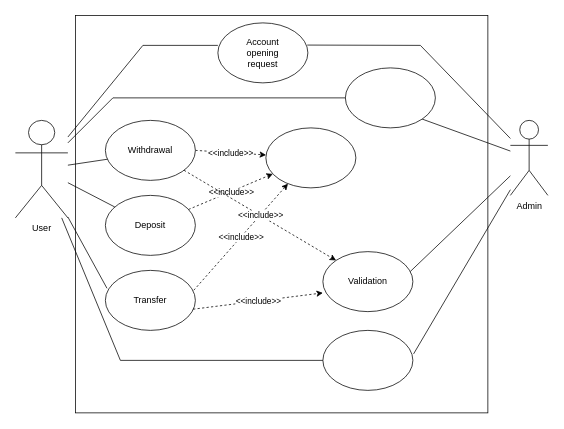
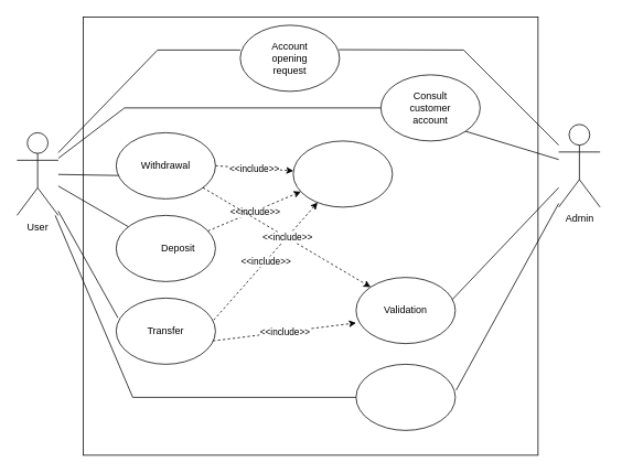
  <mxCell id="0" />
  <mxCell id="1" parent="0" />
  <mxCell id="2" value="" style="group" vertex="1" connectable="0" parent="1"><mxGeometry x="460" y="90" width="120" height="80" as="geometry" /></mxCell>
  <mxCell id="3" value="" style="ellipse;whiteSpace=wrap;html=1;" vertex="1" parent="2"><mxGeometry width="120" height="80" as="geometry" /></mxCell>
- <mxCell id="5" value="Admin" style="shape=umlActor;verticalLabelPosition=bottom;verticalAlign=top;html=1;outlineConnect=0;" vertex="1" parent="1"><mxGeometry x="680" y="160" width="50" height="100" as="geometry" /></mxCell>
+ <mxCell id="4" value="Consult customer account" style="text;html=1;strokeColor=none;fillColor=none;align=center;verticalAlign=middle;whiteSpace=wrap;rounded=0;" vertex="1" parent="2"><mxGeometry x="30" y="25" width="60" height="30" as="geometry" /></mxCell>
+ <mxCell id="5" value="Admin" style="shape=umlActor;verticalLabelPosition=bottom;verticalAlign=top;html=1;outlineConnect=0;" vertex="1" parent="1"><mxGeometry x="675" y="150" width="50" height="100" as="geometry" /></mxCell>
  <mxCell id="6" value="" style="group" vertex="1" connectable="0" parent="1"><mxGeometry x="290" y="30" width="120" height="80" as="geometry" /></mxCell>
  <mxCell id="7" value="" style="ellipse;whiteSpace=wrap;html=1;" vertex="1" parent="6"><mxGeometry width="120" height="80" as="geometry" /></mxCell>
  <mxCell id="8" value="Account opening request" style="text;html=1;strokeColor=none;fillColor=none;align=center;verticalAlign=middle;whiteSpace=wrap;rounded=0;" vertex="1" parent="6"><mxGeometry x="30" y="25" width="60" height="30" as="geometry" /></mxCell>
- <mxCell id="9" value="User" style="shape=umlActor;verticalLabelPosition=bottom;verticalAlign=top;html=1;outlineConnect=0;" vertex="1" parent="1"><mxGeometry x="20" y="160" width="70" height="130" as="geometry" /></mxCell>
+ <mxCell id="9" value="User" style="shape=umlActor;verticalLabelPosition=bottom;verticalAlign=top;html=1;outlineConnect=0;" vertex="1" parent="1"><mxGeometry x="20" y="160" width="50" height="100" as="geometry" /></mxCell>
  <mxCell id="10" value="" style="endArrow=none;html=1;rounded=0;endFill=0;" edge="1" parent="1" source="9"><mxGeometry width="50" height="50" relative="1" as="geometry"><mxPoint x="30" y="100" as="sourcePoint" /><mxPoint x="290" y="60" as="targetPoint" /><Array as="points"><mxPoint x="190" y="60" /></Array></mxGeometry></mxCell>
  <mxCell id="11" value="" style="endArrow=none;html=1;rounded=0;entryX=0.026;entryY=0.647;entryDx=0;entryDy=0;entryPerimeter=0;endFill=0;" edge="1" parent="1" source="9" target="32"><mxGeometry width="50" height="50" relative="1" as="geometry"><mxPoint x="80" y="140" as="sourcePoint" /><mxPoint x="130" y="90" as="targetPoint" /></mxGeometry></mxCell>
  <mxCell id="12" value="" style="endArrow=none;html=1;rounded=0;endFill=0;" edge="1" parent="1" source="9" target="29"><mxGeometry width="50" height="50" relative="1" as="geometry"><mxPoint x="80" y="201.362" as="sourcePoint" /><mxPoint x="133.12" y="161.76" as="targetPoint" /></mxGeometry></mxCell>
  <mxCell id="13" value="" style="endArrow=none;html=1;rounded=0;entryX=0.018;entryY=0.299;entryDx=0;entryDy=0;entryPerimeter=0;endFill=0;" edge="1" parent="1" source="9" target="30"><mxGeometry width="50" height="50" relative="1" as="geometry"><mxPoint x="90" y="211.362" as="sourcePoint" /><mxPoint x="143.12" y="171.76" as="targetPoint" /></mxGeometry></mxCell>
  <mxCell id="14" value="" style="endArrow=none;html=1;rounded=0;endFill=0;exitX=0.993;exitY=0.37;exitDx=0;exitDy=0;exitPerimeter=0;" edge="1" parent="1" source="7" target="5"><mxGeometry width="50" height="50" relative="1" as="geometry"><mxPoint x="100" y="221.362" as="sourcePoint" /><mxPoint x="153.12" y="181.76" as="targetPoint" /><Array as="points"><mxPoint x="560" y="60" /></Array></mxGeometry></mxCell>
  <mxCell id="15" value="" style="endArrow=none;html=1;rounded=0;entryX=0;entryY=0.5;entryDx=0;entryDy=0;endFill=0;" edge="1" parent="1" source="9" target="3"><mxGeometry width="50" height="50" relative="1" as="geometry"><mxPoint x="110" y="231.362" as="sourcePoint" /><mxPoint x="163.12" y="191.76" as="targetPoint" /><Array as="points"><mxPoint x="150" y="130" /></Array></mxGeometry></mxCell>
  <mxCell id="16" value="" style="endArrow=classic;html=1;rounded=0;exitX=0.982;exitY=0.332;exitDx=0;exitDy=0;exitPerimeter=0;dashed=1;" edge="1" parent="1" source="30" target="19"><mxGeometry relative="1" as="geometry"><mxPoint x="281.4" y="360.88" as="sourcePoint" /><mxPoint x="360" y="250" as="targetPoint" /></mxGeometry></mxCell>
  <mxCell id="17" value="&amp;lt;&amp;lt;include&amp;gt;&amp;gt;" style="edgeLabel;resizable=0;html=1;align=center;verticalAlign=middle;" connectable="0" vertex="1" parent="16"><mxGeometry relative="1" as="geometry" /></mxCell>
  <mxCell id="18" value="" style="group" vertex="1" connectable="0" parent="1"><mxGeometry x="354" y="170" width="120" height="80" as="geometry" /></mxCell>
  <mxCell id="19" value="" style="ellipse;whiteSpace=wrap;html=1;" vertex="1" parent="18"><mxGeometry width="120" height="80" as="geometry" /></mxCell>
  <mxCell id="20" value="" style="endArrow=classic;html=1;rounded=0;exitX=1;exitY=0.5;exitDx=0;exitDy=0;dashed=1;" edge="1" parent="1" source="32" target="19"><mxGeometry relative="1" as="geometry"><mxPoint x="200" y="230" as="sourcePoint" /><mxPoint x="300" y="230" as="targetPoint" /></mxGeometry></mxCell>
  <mxCell id="21" value="&amp;lt;&amp;lt;include&amp;gt;&amp;gt;" style="edgeLabel;resizable=0;html=1;align=center;verticalAlign=middle;" connectable="0" vertex="1" parent="20"><mxGeometry relative="1" as="geometry" /></mxCell>
  <mxCell id="22" value="" style="endArrow=classic;html=1;rounded=0;dashed=1;" edge="1" parent="1" source="29" target="19"><mxGeometry relative="1" as="geometry"><mxPoint x="240" y="230" as="sourcePoint" /><mxPoint x="380" y="258" as="targetPoint" /></mxGeometry></mxCell>
  <mxCell id="23" value="&amp;lt;&amp;lt;include&amp;gt;&amp;gt;" style="edgeLabel;resizable=0;html=1;align=center;verticalAlign=middle;" connectable="0" vertex="1" parent="22"><mxGeometry relative="1" as="geometry" /></mxCell>
  <mxCell id="24" value="" style="group" vertex="1" connectable="0" parent="1"><mxGeometry x="430" y="335" width="120" height="80" as="geometry" /></mxCell>
  <mxCell id="25" value="" style="ellipse;whiteSpace=wrap;html=1;" vertex="1" parent="24"><mxGeometry width="120" height="80" as="geometry" /></mxCell>
  <mxCell id="26" value="Validation" style="text;html=1;strokeColor=none;fillColor=none;align=center;verticalAlign=middle;whiteSpace=wrap;rounded=0;" vertex="1" parent="24"><mxGeometry x="30" y="25" width="60" height="30" as="geometry" /></mxCell>
  <mxCell id="27" value="" style="group" vertex="1" connectable="0" parent="1"><mxGeometry x="430" y="440" width="120" height="80" as="geometry" /></mxCell>
  <mxCell id="28" value="" style="ellipse;whiteSpace=wrap;html=1;" vertex="1" parent="27"><mxGeometry width="120" height="80" as="geometry" /></mxCell>
  <mxCell id="29" value="" style="ellipse;whiteSpace=wrap;html=1;" vertex="1" parent="1"><mxGeometry x="140" y="260" width="120" height="80" as="geometry" /></mxCell>
  <mxCell id="30" value="" style="ellipse;whiteSpace=wrap;html=1;" vertex="1" parent="1"><mxGeometry x="140" y="360" width="120" height="80" as="geometry" /></mxCell>
  <mxCell id="31" value="Transfer" style="text;html=1;strokeColor=none;fillColor=none;align=center;verticalAlign=middle;whiteSpace=wrap;rounded=0;" vertex="1" parent="1"><mxGeometry x="170" y="385" width="60" height="30" as="geometry" /></mxCell>
  <mxCell id="32" value="" style="ellipse;whiteSpace=wrap;html=1;" vertex="1" parent="1"><mxGeometry x="140" y="160" width="120" height="80" as="geometry" /></mxCell>
  <mxCell id="33" value="Withdrawal" style="text;html=1;strokeColor=none;fillColor=none;align=center;verticalAlign=middle;whiteSpace=wrap;rounded=0;" vertex="1" parent="1"><mxGeometry x="170" y="185" width="60" height="30" as="geometry" /></mxCell>
- <mxCell id="34" value="Deposit" style="text;html=1;strokeColor=none;fillColor=none;align=center;verticalAlign=middle;whiteSpace=wrap;rounded=0;" vertex="1" parent="1"><mxGeometry x="170" y="285" width="60" height="30" as="geometry" /></mxCell>
+ <mxCell id="34" value="Deposit" style="text;html=1;strokeColor=none;fillColor=none;align=center;verticalAlign=middle;whiteSpace=wrap;rounded=0;" vertex="1" parent="1"><mxGeometry x="185" y="285" width="60" height="30" as="geometry" /></mxCell>
  <mxCell id="35" value="" style="endArrow=none;html=1;rounded=0;entryX=1.008;entryY=0.392;entryDx=0;entryDy=0;entryPerimeter=0;endFill=0;" edge="1" parent="1" source="5" target="28"><mxGeometry width="50" height="50" relative="1" as="geometry"><mxPoint x="90" y="274.751" as="sourcePoint" /><mxPoint x="162.16" y="403.92" as="targetPoint" /></mxGeometry></mxCell>
  <mxCell id="36" value="" style="endArrow=none;html=1;rounded=0;endFill=0;exitX=0.971;exitY=0.332;exitDx=0;exitDy=0;exitPerimeter=0;" edge="1" parent="1" source="25" target="5"><mxGeometry width="50" height="50" relative="1" as="geometry"><mxPoint x="100" y="284.751" as="sourcePoint" /><mxPoint x="172.16" y="413.92" as="targetPoint" /></mxGeometry></mxCell>
  <mxCell id="37" value="" style="endArrow=none;html=1;rounded=0;endFill=0;" edge="1" parent="1" source="9" target="28"><mxGeometry width="50" height="50" relative="1" as="geometry"><mxPoint x="110" y="294.751" as="sourcePoint" /><mxPoint x="182.16" y="423.92" as="targetPoint" /><Array as="points"><mxPoint x="160" y="480" /></Array></mxGeometry></mxCell>
  <mxCell id="38" value="" style="endArrow=classic;html=1;rounded=0;entryX=0;entryY=0;entryDx=0;entryDy=0;dashed=1;" edge="1" parent="1" source="32" target="25"><mxGeometry relative="1" as="geometry"><mxPoint x="330" y="400" as="sourcePoint" /><mxPoint x="430" y="400" as="targetPoint" /></mxGeometry></mxCell>
  <mxCell id="39" value="&amp;lt;&amp;lt;include&amp;gt;&amp;gt;" style="edgeLabel;resizable=0;html=1;align=center;verticalAlign=middle;" connectable="0" vertex="1" parent="38"><mxGeometry relative="1" as="geometry" /></mxCell>
  <mxCell id="40" value="" style="endArrow=classic;html=1;rounded=0;exitX=0.975;exitY=0.647;exitDx=0;exitDy=0;exitPerimeter=0;entryX=0;entryY=0.688;entryDx=0;entryDy=0;entryPerimeter=0;dashed=1;" edge="1" parent="1" source="30" target="25"><mxGeometry relative="1" as="geometry"><mxPoint x="330" y="400" as="sourcePoint" /><mxPoint x="430" y="400" as="targetPoint" /></mxGeometry></mxCell>
  <mxCell id="41" value="&amp;lt;&amp;lt;include&amp;gt;&amp;gt;" style="edgeLabel;resizable=0;html=1;align=center;verticalAlign=middle;" connectable="0" vertex="1" parent="40"><mxGeometry relative="1" as="geometry" /></mxCell>
  <mxCell id="42" value="" style="endArrow=none;html=1;rounded=0;endFill=0;exitX=1;exitY=1;exitDx=0;exitDy=0;" edge="1" parent="1" source="3" target="5"><mxGeometry width="50" height="50" relative="1" as="geometry"><mxPoint x="130" y="314.751" as="sourcePoint" /><mxPoint x="202.16" y="443.92" as="targetPoint" /></mxGeometry></mxCell>
  <mxCell id="43" value="" style="rounded=0;whiteSpace=wrap;html=1;fillColor=none;" vertex="1" parent="1"><mxGeometry x="100" y="20" width="550" height="530" as="geometry" /></mxCell>
